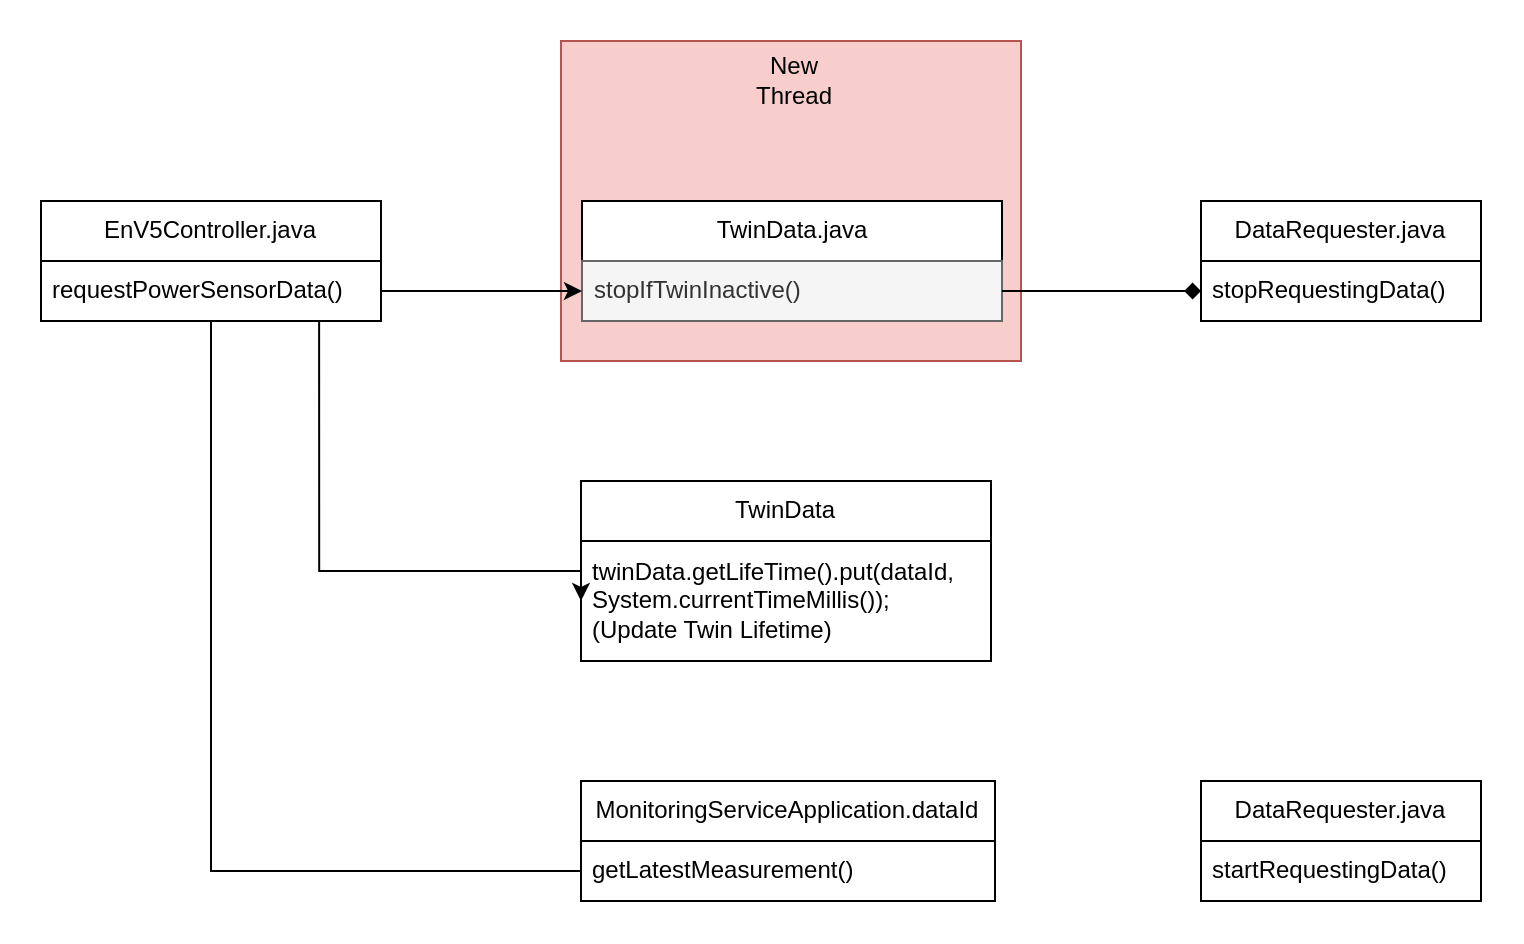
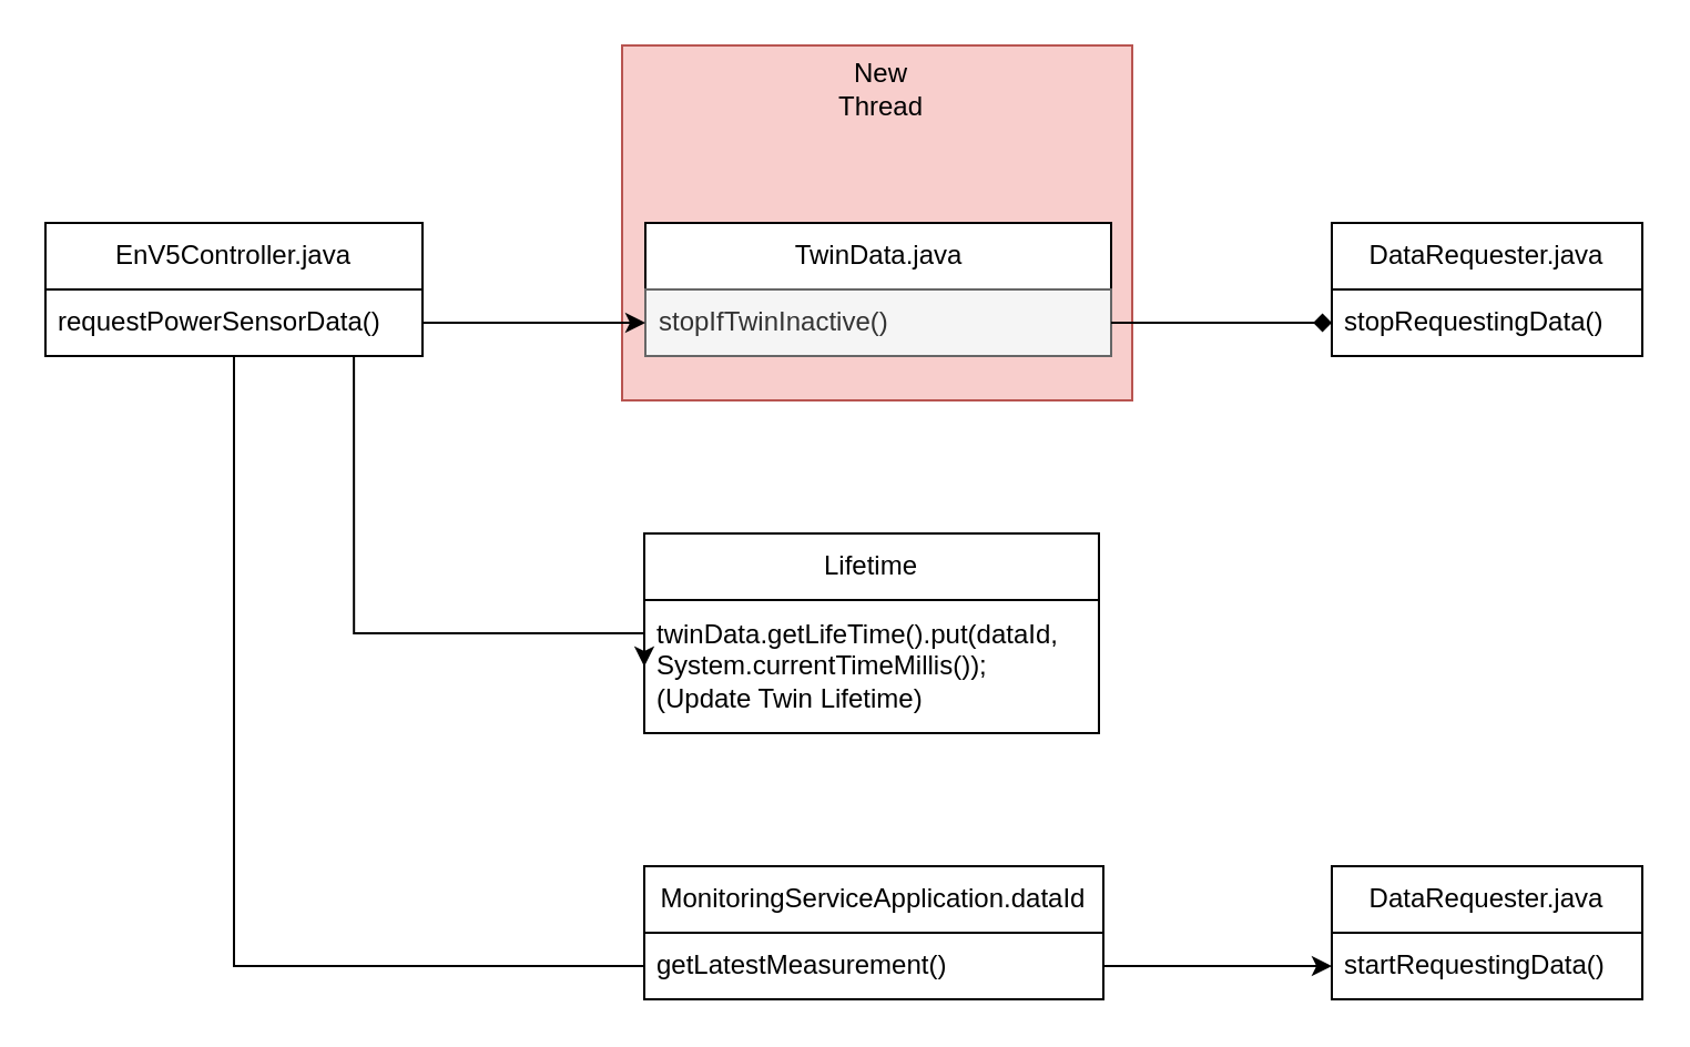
  <mxCell id="0" />
  <mxCell id="1" parent="0" />
  <mxCell id="2" value="" style="rounded=0;whiteSpace=wrap;html=1;fillColor=#f8cecc;strokeColor=#b85450;" parent="1" vertex="1"><mxGeometry x="280" y="20" width="230" height="160" as="geometry" /></mxCell>
  <mxCell id="3" value="EnV5Controller.java" style="swimlane;fontStyle=0;childLayout=stackLayout;horizontal=1;startSize=30;horizontalStack=0;resizeParent=1;resizeParentMax=0;resizeLast=0;collapsible=1;marginBottom=0;whiteSpace=wrap;html=1;" parent="1" vertex="1"><mxGeometry x="20" y="100" width="170" height="60" as="geometry" /></mxCell>
  <mxCell id="4" value="&lt;div&gt;requestPowerSensorData()&lt;/div&gt;" style="text;strokeColor=none;fillColor=none;align=left;verticalAlign=middle;spacingLeft=4;spacingRight=4;overflow=hidden;points=[[0,0.5],[1,0.5]];portConstraint=eastwest;rotatable=0;whiteSpace=wrap;html=1;" parent="3" vertex="1"><mxGeometry y="30" width="170" height="30" as="geometry" /></mxCell>
  <mxCell id="5" value="TwinData.java" style="swimlane;fontStyle=0;childLayout=stackLayout;horizontal=1;startSize=30;horizontalStack=0;resizeParent=1;resizeParentMax=0;resizeLast=0;collapsible=1;marginBottom=0;whiteSpace=wrap;html=1;" parent="1" vertex="1"><mxGeometry x="290.5" y="100" width="210" height="60" as="geometry" /></mxCell>
  <mxCell id="6" value="stopIfTwinInactive()" style="text;align=left;verticalAlign=middle;spacingLeft=4;spacingRight=4;overflow=hidden;points=[[0,0.5],[1,0.5]];portConstraint=eastwest;rotatable=0;whiteSpace=wrap;html=1;fillColor=#f5f5f5;fontColor=#333333;strokeColor=#666666;" parent="5" vertex="1"><mxGeometry y="30" width="210" height="30" as="geometry" /></mxCell>
  <mxCell id="7" style="edgeStyle=orthogonalEdgeStyle;rounded=0;orthogonalLoop=1;jettySize=auto;html=1;entryX=0;entryY=0.5;entryDx=0;entryDy=0;" parent="1" source="4" target="6" edge="1"><mxGeometry relative="1" as="geometry" /></mxCell>
+ <mxCell id="8" style="edgeStyle=orthogonalEdgeStyle;rounded=0;orthogonalLoop=1;jettySize=auto;html=1;entryX=0;entryY=0.5;entryDx=0;entryDy=0;exitX=1;exitY=0.5;exitDx=0;exitDy=0;" parent="1" source="10" target="17" edge="1"><mxGeometry relative="1" as="geometry" /></mxCell>
  <mxCell id="9" value="MonitoringServiceApplication.dataId" style="swimlane;fontStyle=0;childLayout=stackLayout;horizontal=1;startSize=30;horizontalStack=0;resizeParent=1;resizeParentMax=0;resizeLast=0;collapsible=1;marginBottom=0;whiteSpace=wrap;html=1;" parent="1" vertex="1"><mxGeometry x="290" y="390" width="207" height="60" as="geometry" /></mxCell>
  <mxCell id="10" value="getLatestMeasurement()" style="text;strokeColor=none;fillColor=none;align=left;verticalAlign=middle;spacingLeft=4;spacingRight=4;overflow=hidden;points=[[0,0.5],[1,0.5]];portConstraint=eastwest;rotatable=0;whiteSpace=wrap;html=1;" parent="9" vertex="1"><mxGeometry y="30" width="207" height="30" as="geometry" /></mxCell>
  <mxCell id="11" style="edgeStyle=orthogonalEdgeStyle;rounded=0;orthogonalLoop=1;jettySize=auto;html=1;entryX=0;entryY=0.5;entryDx=0;entryDy=0;endArrow=none;" parent="1" source="4" target="10" edge="1"><mxGeometry relative="1" as="geometry"><Array as="points"><mxPoint x="105" y="435" /></Array></mxGeometry></mxCell>
  <mxCell id="12" value="&lt;div&gt;New Thread&lt;/div&gt;" style="text;html=1;strokeColor=none;fillColor=none;align=center;verticalAlign=middle;whiteSpace=wrap;rounded=0;" parent="1" vertex="1"><mxGeometry x="367" y="25" width="60" height="30" as="geometry" /></mxCell>
- <mxCell id="13" value="TwinData" style="swimlane;fontStyle=0;childLayout=stackLayout;horizontal=1;startSize=30;horizontalStack=0;resizeParent=1;resizeParentMax=0;resizeLast=0;collapsible=1;marginBottom=0;whiteSpace=wrap;html=1;" parent="1" vertex="1"><mxGeometry x="290" y="240" width="205" height="90" as="geometry" /></mxCell>
+ <mxCell id="13" value="Lifetime" style="swimlane;fontStyle=0;childLayout=stackLayout;horizontal=1;startSize=30;horizontalStack=0;resizeParent=1;resizeParentMax=0;resizeLast=0;collapsible=1;marginBottom=0;whiteSpace=wrap;html=1;" parent="1" vertex="1"><mxGeometry x="290" y="240" width="205" height="90" as="geometry" /></mxCell>
  <mxCell id="14" value="&lt;div&gt;twinData.getLifeTime().put(dataId, System.currentTimeMillis());&lt;/div&gt;&lt;div&gt;(Update Twin Lifetime)&lt;br&gt;&lt;/div&gt;" style="text;strokeColor=none;fillColor=none;align=left;verticalAlign=middle;spacingLeft=4;spacingRight=4;overflow=hidden;points=[[0,0.5],[1,0.5]];portConstraint=eastwest;rotatable=0;whiteSpace=wrap;html=1;" parent="13" vertex="1"><mxGeometry y="30" width="205" height="60" as="geometry" /></mxCell>
  <mxCell id="15" style="edgeStyle=orthogonalEdgeStyle;rounded=0;orthogonalLoop=1;jettySize=auto;html=1;entryX=0;entryY=0.5;entryDx=0;entryDy=0;exitX=0.818;exitY=1;exitDx=0;exitDy=0;exitPerimeter=0;" parent="1" source="4" target="14" edge="1"><mxGeometry relative="1" as="geometry"><Array as="points"><mxPoint x="159" y="285" /></Array></mxGeometry></mxCell>
  <mxCell id="16" value="DataRequester.java" style="swimlane;fontStyle=0;childLayout=stackLayout;horizontal=1;startSize=30;horizontalStack=0;resizeParent=1;resizeParentMax=0;resizeLast=0;collapsible=1;marginBottom=0;whiteSpace=wrap;html=1;" parent="1" vertex="1"><mxGeometry x="600" y="390" width="140" height="60" as="geometry" /></mxCell>
  <mxCell id="17" value="startRequestingData()" style="text;strokeColor=none;fillColor=none;align=left;verticalAlign=middle;spacingLeft=4;spacingRight=4;overflow=hidden;points=[[0,0.5],[1,0.5]];portConstraint=eastwest;rotatable=0;whiteSpace=wrap;html=1;" parent="16" vertex="1"><mxGeometry y="30" width="140" height="30" as="geometry" /></mxCell>
  <mxCell id="18" value="DataRequester.java" style="swimlane;fontStyle=0;childLayout=stackLayout;horizontal=1;startSize=30;horizontalStack=0;resizeParent=1;resizeParentMax=0;resizeLast=0;collapsible=1;marginBottom=0;whiteSpace=wrap;html=1;" parent="1" vertex="1"><mxGeometry x="600" y="100" width="140" height="60" as="geometry" /></mxCell>
  <mxCell id="19" value="stopRequestingData()" style="text;strokeColor=none;fillColor=none;align=left;verticalAlign=middle;spacingLeft=4;spacingRight=4;overflow=hidden;points=[[0,0.5],[1,0.5]];portConstraint=eastwest;rotatable=0;whiteSpace=wrap;html=1;" parent="18" vertex="1"><mxGeometry y="30" width="140" height="30" as="geometry" /></mxCell>
  <mxCell id="20" style="edgeStyle=orthogonalEdgeStyle;rounded=0;orthogonalLoop=1;jettySize=auto;html=1;entryX=0;entryY=0.5;entryDx=0;entryDy=0;endArrow=diamond;" parent="1" source="6" target="19" edge="1"><mxGeometry relative="1" as="geometry" /></mxCell>
